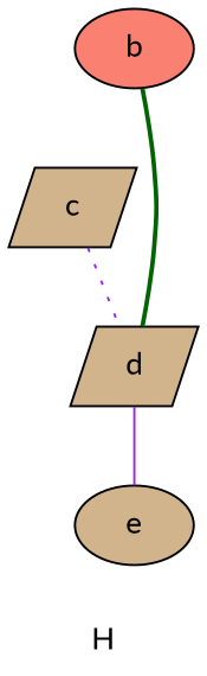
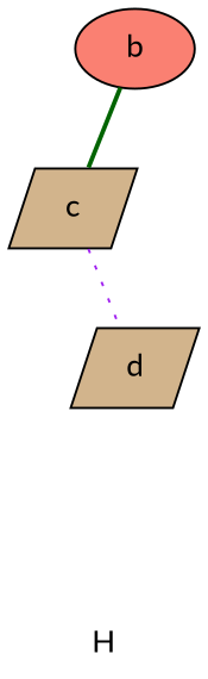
  graph {
    fontname=Lato
    label=H
    splines=true
    node [fillcolor=tan fontname=Lato shape=ellipse style=filled]
    edge [color=purple fontname=Lato]
    b [fillcolor=salmon]
    c [shape=parallelogram]
    d [shape=parallelogram]
-   e
-   b -- d [color=darkgreen style=bold]
+   b -- c [color=darkgreen style=bold]
    c -- d [style=dotted]
-   d -- e [style=solid]
  }
